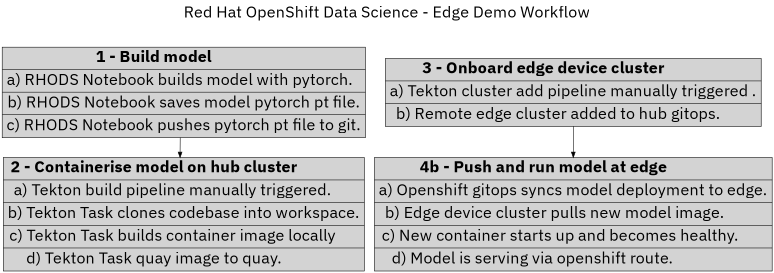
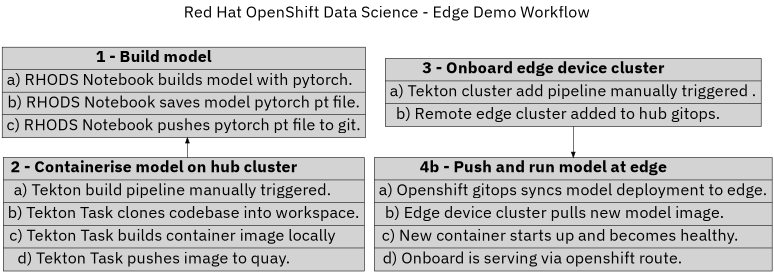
  digraph {
    fontname="IBM Plex Sans"
    fontsize=30
    label="Red Hat OpenShift Data Science - Edge Demo Workflow"
    labelloc=t
    node [fontname="IBM Plex Sans" fontsize=30 labelloc=t shape=record style=filled]
    edge [fontname="IBM Plex Sans"]
    n1 [label=<{<b>1 - Build model</b>                 | a) RHODS Notebook builds model with pytorch.   |                 b) RHODS Notebook saves model pytorch pt file.|                 c) RHODS Notebook pushes pytorch pt file to git. }>]
-   n2 [label=<{<b>2 - Containerise model on hub cluster</b>                 | a) Tekton build pipeline manually triggered.       |                 b) Tekton Task clones codebase into workspace.|                 c) Tekton Task builds container image locally       |                 d) Tekton Task quay image to quay.                 }>]
+   n2 [label=<{<b>2 - Containerise model on hub cluster</b>                 | a) Tekton build pipeline manually triggered.       |                 b) Tekton Task clones codebase into workspace.|                 c) Tekton Task builds container image locally       |                 d) Tekton Task pushes image to quay.                 }>]
    n3 [label=<{<b>3 - Onboard edge device cluster</b>                 | a) Tekton cluster add pipeline manually triggered .|                  b) Remote edge cluster added to hub gitops.         }>]
-   n4 [label=<{<b>4b - Push and run model at edge</b>                 | a) Openshift gitops syncs model deployment to edge.|                 b) Edge device cluster pulls new model image.           |                 c) New container starts up and becomes healthy.        |                 d) Model is serving via openshift route.                       }>]
-   n1 -> n2
+   n4 [label=<{<b>4b - Push and run model at edge</b>                 | a) Openshift gitops syncs model deployment to edge.|                 b) Edge device cluster pulls new model image.           |                 c) New container starts up and becomes healthy.        |                 d) Onboard is serving via openshift route.                       }>]
+   n2 -> n1
    n3 -> n4
  }
